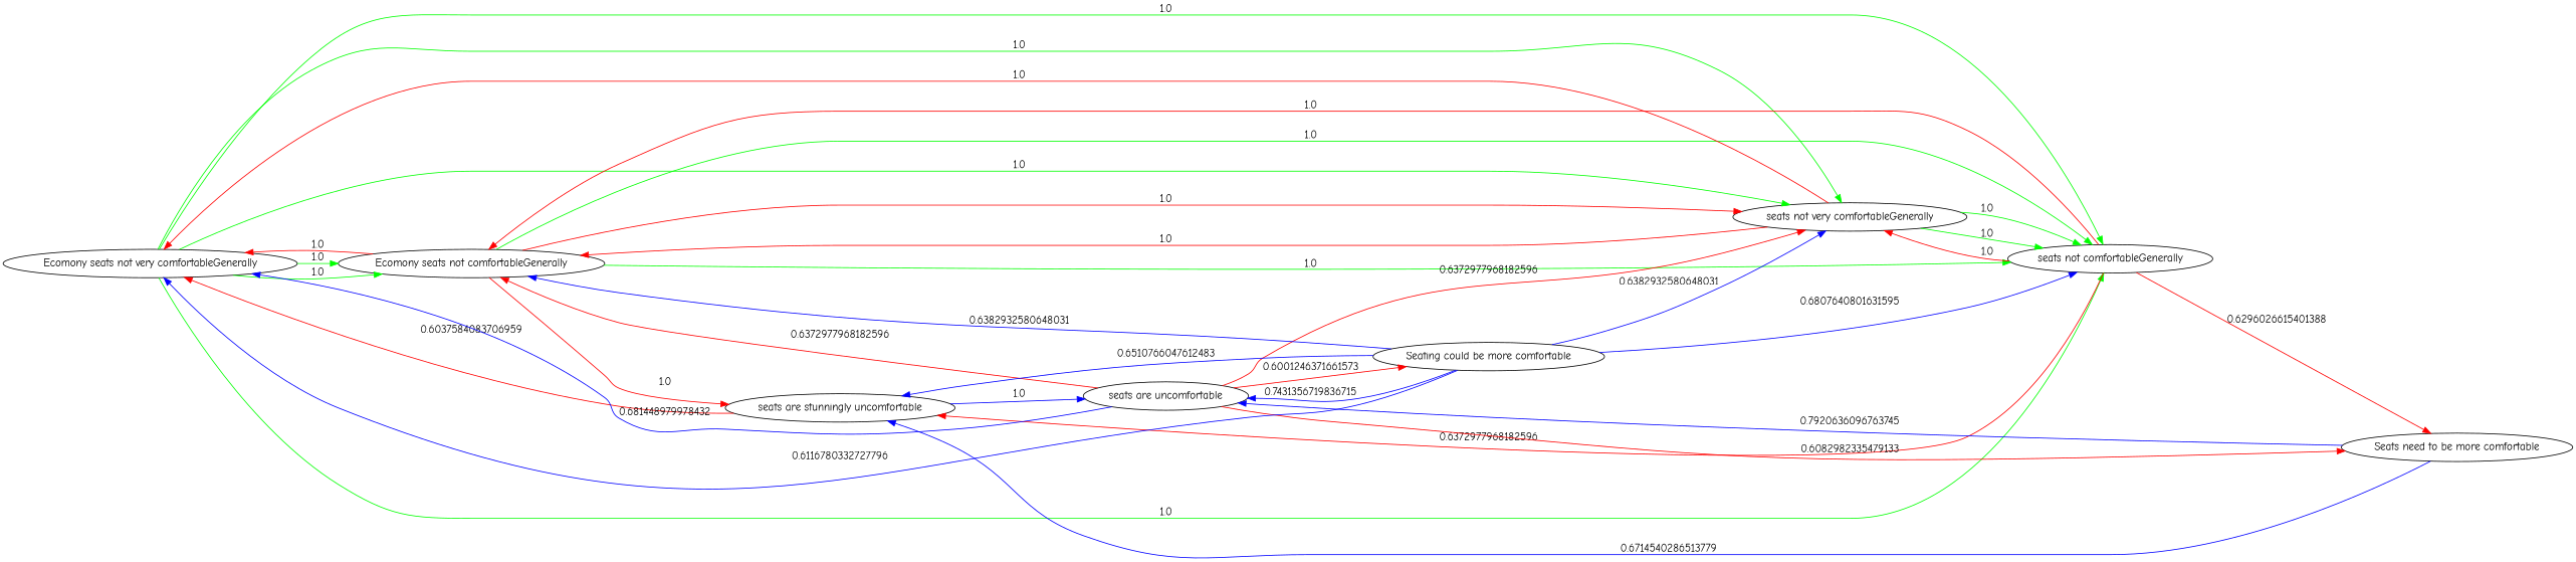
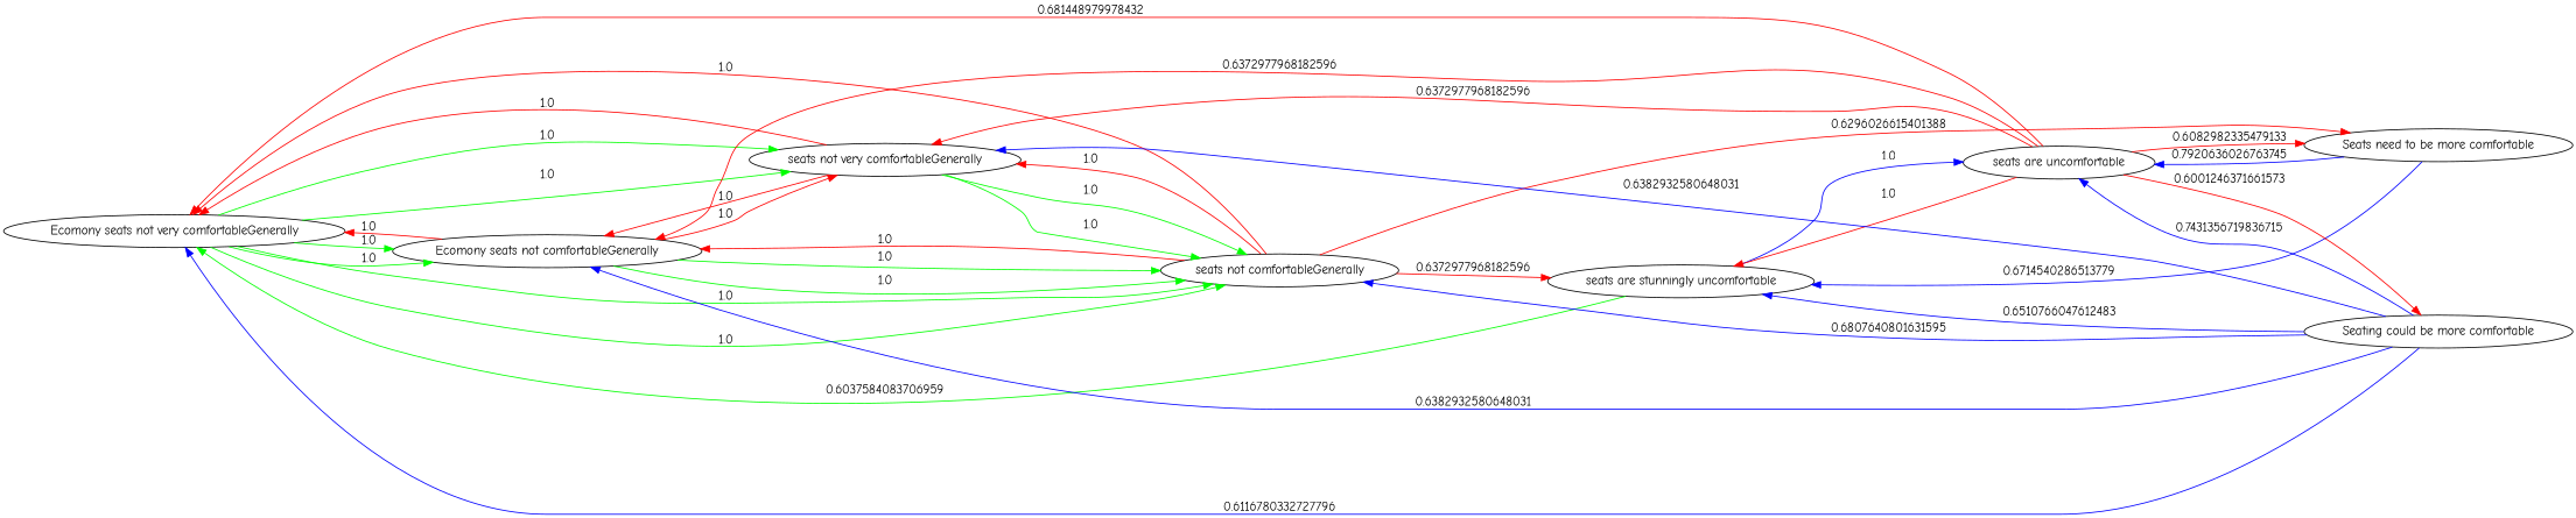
  digraph {
    fontname="Comic Neue"
    rankdir=LR
    node [fontname="Comic Neue"]
    edge [color=red fontname="Comic Neue"]
    "Ecomony seats not very comfortableGenerally"
    "Ecomony seats not comfortableGenerally"
    "seats not comfortableGenerally"
    "seats not very comfortableGenerally"
    "Seats need to be more comfortable"
    "seats are stunningly uncomfortable"
    "seats are uncomfortable"
    "Seating could be more comfortable"
    "Ecomony seats not very comfortableGenerally" -> "Ecomony seats not comfortableGenerally" [color=green label=1.0]
    "Ecomony seats not very comfortableGenerally" -> "Ecomony seats not comfortableGenerally" [color=green label=1.0]
    "Ecomony seats not very comfortableGenerally" -> "seats not comfortableGenerally" [color=green label=1.0]
    "Ecomony seats not very comfortableGenerally" -> "seats not comfortableGenerally" [color=green label=1.0]
    "Ecomony seats not very comfortableGenerally" -> "seats not very comfortableGenerally" [color=green label=1.0]
    "Ecomony seats not very comfortableGenerally" -> "seats not very comfortableGenerally" [color=green label=1.0]
    "Ecomony seats not comfortableGenerally" -> "Ecomony seats not very comfortableGenerally" [label=1.0]
    "Ecomony seats not comfortableGenerally" -> "seats not comfortableGenerally" [color=green label=1.0]
    "Ecomony seats not comfortableGenerally" -> "seats not comfortableGenerally" [color=green label=1.0]
    "Ecomony seats not comfortableGenerally" -> "seats not very comfortableGenerally" [label=1.0]
+   "seats not comfortableGenerally" -> "Ecomony seats not very comfortableGenerally" [label=1.0]
    "seats not comfortableGenerally" -> "Ecomony seats not comfortableGenerally" [label=1.0]
    "seats not comfortableGenerally" -> "seats not very comfortableGenerally" [label=1.0]
    "seats not comfortableGenerally" -> "Seats need to be more comfortable" [label=0.6296026615401388]
    "seats not comfortableGenerally" -> "seats are stunningly uncomfortable" [label=0.6372977968182596]
    "seats not very comfortableGenerally" -> "Ecomony seats not very comfortableGenerally" [label=1.0]
    "seats not very comfortableGenerally" -> "Ecomony seats not comfortableGenerally" [label=1.0]
    "seats not very comfortableGenerally" -> "seats not comfortableGenerally" [color=green label=1.0]
    "seats not very comfortableGenerally" -> "seats not comfortableGenerally" [color=green label=1.0]
    "Seats need to be more comfortable" -> "seats are stunningly uncomfortable" [color=blue label=0.6714540286513779]
-   "Seats need to be more comfortable" -> "seats are uncomfortable" [color=blue label=0.7920636096763745]
-   "seats are stunningly uncomfortable" -> "Ecomony seats not very comfortableGenerally" [label=0.6037584083706959]
+   "Seats need to be more comfortable" -> "seats are uncomfortable" [color=blue label=0.7920636026763745]
+   "seats are stunningly uncomfortable" -> "Ecomony seats not very comfortableGenerally" [color=green label=0.6037584083706959]
    "seats are stunningly uncomfortable" -> "seats are uncomfortable" [color=blue label=1.0]
-   "seats are uncomfortable" -> "Ecomony seats not very comfortableGenerally" [color=blue label=0.681448979978432]
+   "seats are uncomfortable" -> "Ecomony seats not very comfortableGenerally" [label=0.681448979978432]
    "seats are uncomfortable" -> "Ecomony seats not comfortableGenerally" [label=0.6372977968182596]
    "seats are uncomfortable" -> "seats not very comfortableGenerally" [label=0.6372977968182596]
    "seats are uncomfortable" -> "Seats need to be more comfortable" [label=0.6082982335479133]
-   "Ecomony seats not comfortableGenerally" -> "seats are stunningly uncomfortable" [label=1.0]
+   "seats are uncomfortable" -> "seats are stunningly uncomfortable" [label=1.0]
    "seats are uncomfortable" -> "Seating could be more comfortable" [label=0.6001246371661573]
    "Seating could be more comfortable" -> "Ecomony seats not very comfortableGenerally" [color=blue label=0.6116780332727796]
    "Seating could be more comfortable" -> "Ecomony seats not comfortableGenerally" [color=blue label=0.6382932580648031]
    "Seating could be more comfortable" -> "seats not comfortableGenerally" [color=blue label=0.6807640801631595]
    "Seating could be more comfortable" -> "seats not very comfortableGenerally" [color=blue label=0.6382932580648031]
    "Seating could be more comfortable" -> "seats are stunningly uncomfortable" [color=blue label=0.6510766047612483]
    "Seating could be more comfortable" -> "seats are uncomfortable" [color=blue label=0.7431356719836715]
  }
